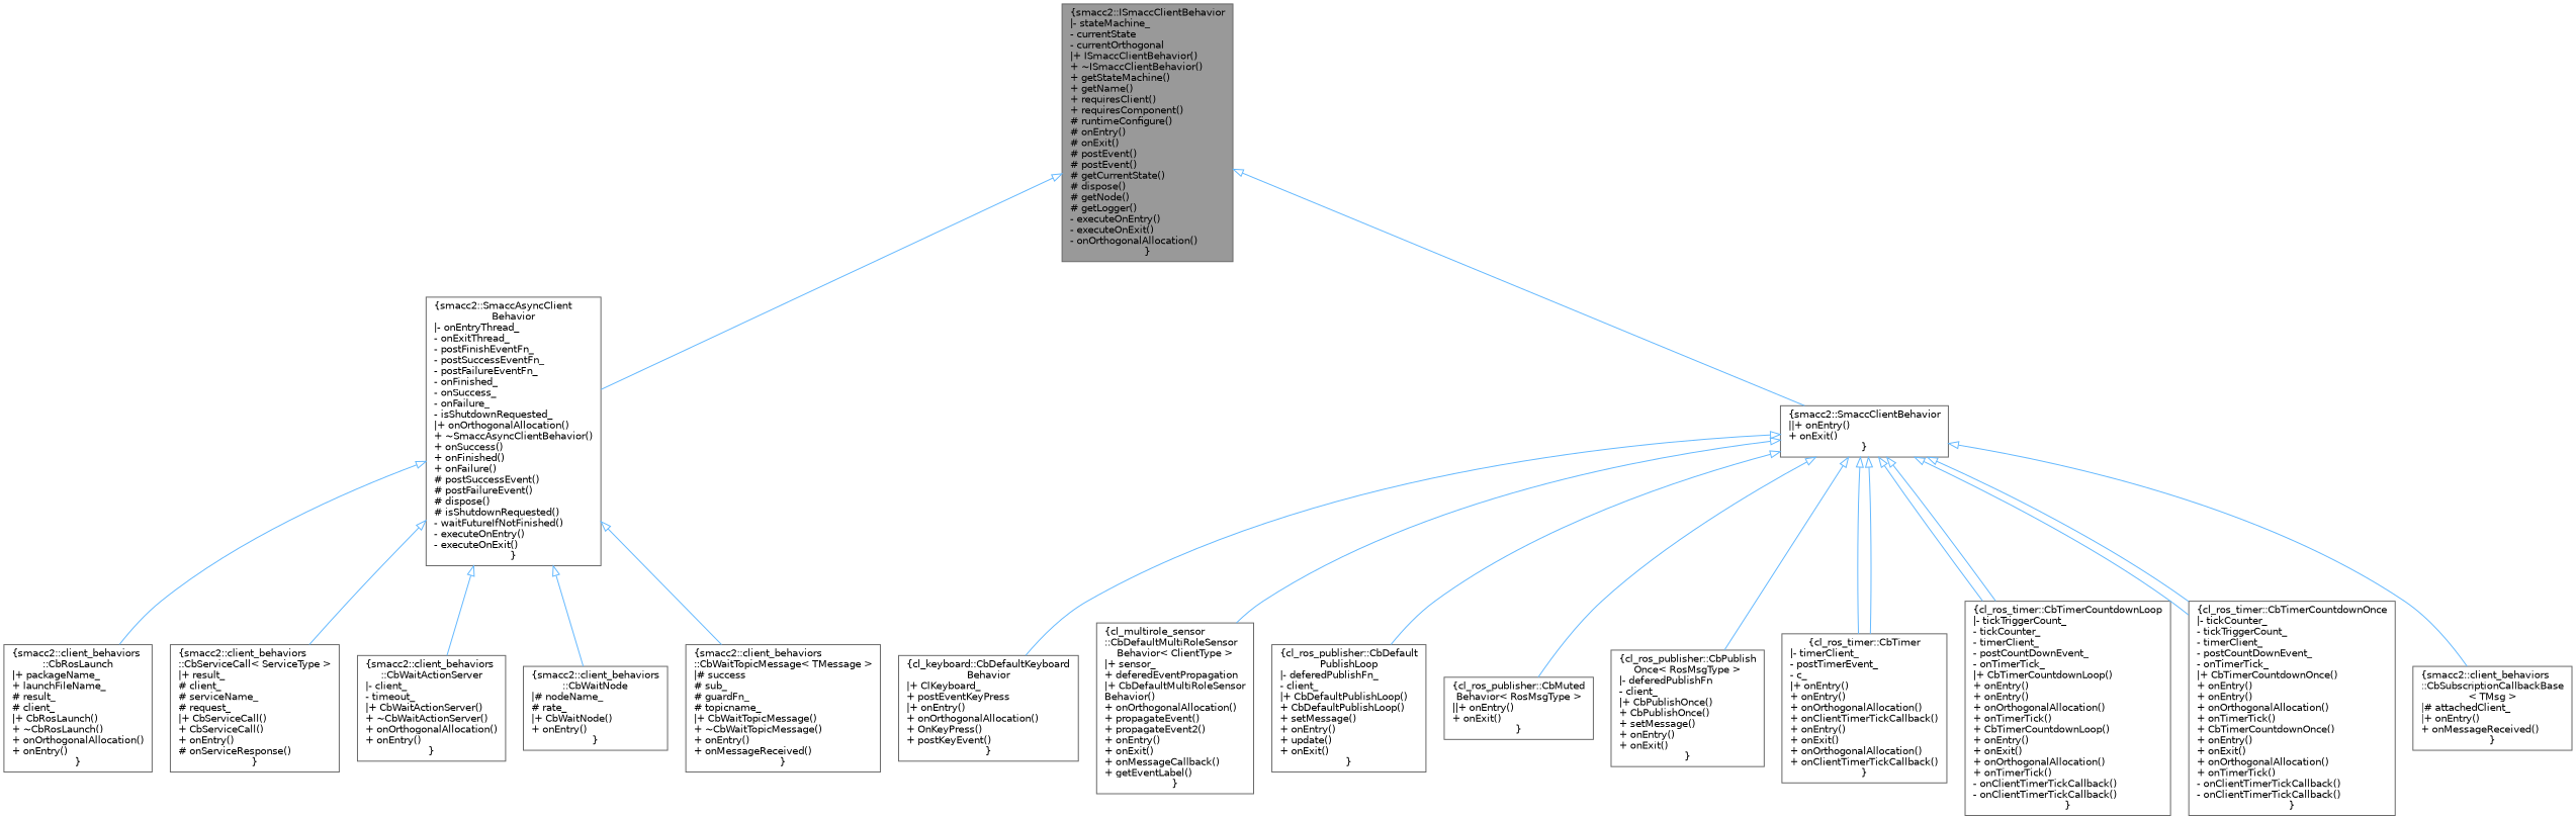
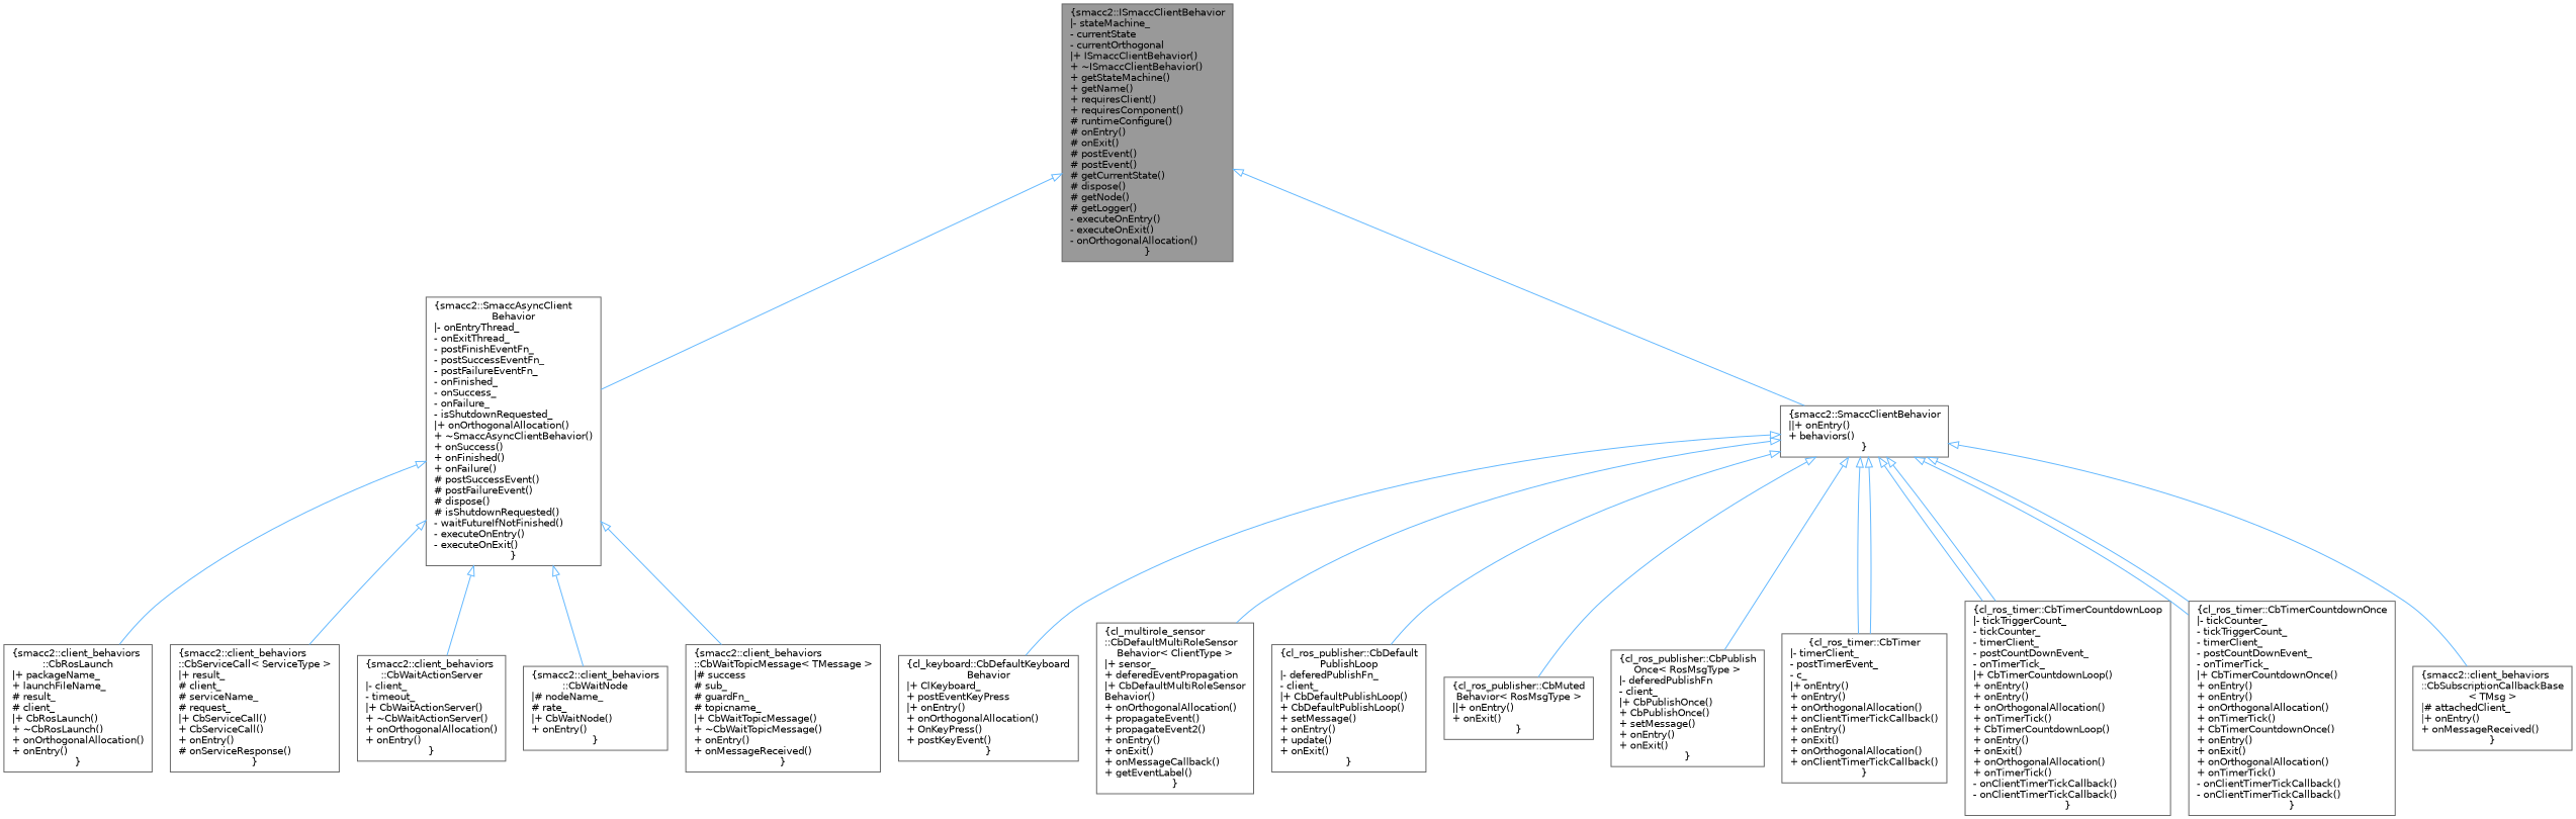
  digraph {
    node [color=gray40 fillcolor=white fontname=Helvetica fontsize=10 shape=box style=filled]
    edge [arrowtail=onormal color=steelblue1 dir=back fontname=Helvetica fontsize=10 labelfontname=Helvetica labelfontsize=10 style=solid]
    n1 [fillcolor=grey60 fontcolor=black height=0.2 label="{smacc2::ISmaccClientBehavior\n|- stateMachine_\l- currentState\l- currentOrthogonal\l|+ ISmaccClientBehavior()\l+ ~ISmaccClientBehavior()\l+ getStateMachine()\l+ getName()\l+ requiresClient()\l+ requiresComponent()\l# runtimeConfigure()\l# onEntry()\l# onExit()\l# postEvent()\l# postEvent()\l# getCurrentState()\l# dispose()\l# getNode()\l# getLogger()\l- executeOnEntry()\l- executeOnExit()\l- onOrthogonalAllocation()\l}" width=0.4]
    n2 [height=0.2 label="{smacc2::SmaccAsyncClient\lBehavior\n|- onEntryThread_\l- onExitThread_\l- postFinishEventFn_\l- postSuccessEventFn_\l- postFailureEventFn_\l- onFinished_\l- onSuccess_\l- onFailure_\l- isShutdownRequested_\l|+ onOrthogonalAllocation()\l+ ~SmaccAsyncClientBehavior()\l+ onSuccess()\l+ onFinished()\l+ onFailure()\l# postSuccessEvent()\l# postFailureEvent()\l# dispose()\l# isShutdownRequested()\l- waitFutureIfNotFinished()\l- executeOnEntry()\l- executeOnExit()\l}" width=0.4]
-   n3 [height=0.2 label="{smacc2::SmaccClientBehavior\n||+ onEntry()\l+ onExit()\l}" width=0.4]
+   n3 [height=0.2 label="{smacc2::SmaccClientBehavior\n||+ onEntry()\l+ behaviors()\l}" width=0.4]
    n4 [height=0.2 label="{smacc2::client_behaviors\l::CbRosLaunch\n|+ packageName_\l+ launchFileName_\l# result_\l# client_\l|+ CbRosLaunch()\l+ ~CbRosLaunch()\l+ onOrthogonalAllocation()\l+ onEntry()\l}" width=0.4]
    n5 [height=0.2 label="{smacc2::client_behaviors\l::CbServiceCall\< ServiceType \>\n|+ result_\l# client_\l# serviceName_\l# request_\l|+ CbServiceCall()\l+ CbServiceCall()\l+ onEntry()\l# onServiceResponse()\l}" width=0.4]
    n6 [height=0.2 label="{smacc2::client_behaviors\l::CbWaitActionServer\n|- client_\l- timeout_\l|+ CbWaitActionServer()\l+ ~CbWaitActionServer()\l+ onOrthogonalAllocation()\l+ onEntry()\l}" width=0.4]
    n7 [height=0.2 label="{smacc2::client_behaviors\l::CbWaitNode\n|# nodeName_\l# rate_\l|+ CbWaitNode()\l+ onEntry()\l}" width=0.4]
    n8 [height=0.2 label="{smacc2::client_behaviors\l::CbWaitTopicMessage\< TMessage \>\n|# success\l# sub_\l# guardFn_\l# topicname_\l|+ CbWaitTopicMessage()\l+ ~CbWaitTopicMessage()\l+ onEntry()\l+ onMessageReceived()\l}" width=0.4]
    n9 [height=0.2 label="{cl_keyboard::CbDefaultKeyboard\lBehavior\n|+ ClKeyboard_\l+ postEventKeyPress\l|+ onEntry()\l+ onOrthogonalAllocation()\l+ OnKeyPress()\l+ postKeyEvent()\l}" width=0.4]
    n10 [height=0.2 label="{cl_multirole_sensor\l::CbDefaultMultiRoleSensor\lBehavior\< ClientType \>\n|+ sensor_\l+ deferedEventPropagation\l|+ CbDefaultMultiRoleSensor\lBehavior()\l+ onOrthogonalAllocation()\l+ propagateEvent()\l+ propagateEvent2()\l+ onEntry()\l+ onExit()\l+ onMessageCallback()\l+ getEventLabel()\l}" width=0.4]
    n11 [height=0.2 label="{cl_ros_publisher::CbDefault\lPublishLoop\n|- deferedPublishFn_\l- client_\l|+ CbDefaultPublishLoop()\l+ CbDefaultPublishLoop()\l+ setMessage()\l+ onEntry()\l+ update()\l+ onExit()\l}" width=0.4]
    n12 [height=0.2 label="{cl_ros_publisher::CbMuted\lBehavior\< RosMsgType \>\n||+ onEntry()\l+ onExit()\l}" width=0.4]
    n13 [height=0.2 label="{cl_ros_publisher::CbPublish\lOnce\< RosMsgType \>\n|- deferedPublishFn\l- client_\l|+ CbPublishOnce()\l+ CbPublishOnce()\l+ setMessage()\l+ onEntry()\l+ onExit()\l}" width=0.4]
    n14 [height=0.2 label="{cl_ros_timer::CbTimer\n|- timerClient_\l- postTimerEvent_\l- c_\l|+ onEntry()\l+ onEntry()\l+ onOrthogonalAllocation()\l+ onClientTimerTickCallback()\l+ onEntry()\l+ onExit()\l+ onOrthogonalAllocation()\l+ onClientTimerTickCallback()\l}" width=0.4]
    n15 [height=0.2 label="{cl_ros_timer::CbTimerCountdownLoop\n|- tickTriggerCount_\l- tickCounter_\l- timerClient_\l- postCountDownEvent_\l- onTimerTick_\l|+ CbTimerCountdownLoop()\l+ onEntry()\l+ onEntry()\l+ onOrthogonalAllocation()\l+ onTimerTick()\l+ CbTimerCountdownLoop()\l+ onEntry()\l+ onExit()\l+ onOrthogonalAllocation()\l+ onTimerTick()\l- onClientTimerTickCallback()\l- onClientTimerTickCallback()\l}" width=0.4]
    n16 [height=0.2 label="{cl_ros_timer::CbTimerCountdownOnce\n|- tickCounter_\l- tickTriggerCount_\l- timerClient_\l- postCountDownEvent_\l- onTimerTick_\l|+ CbTimerCountdownOnce()\l+ onEntry()\l+ onEntry()\l+ onOrthogonalAllocation()\l+ onTimerTick()\l+ CbTimerCountdownOnce()\l+ onEntry()\l+ onExit()\l+ onOrthogonalAllocation()\l+ onTimerTick()\l- onClientTimerTickCallback()\l- onClientTimerTickCallback()\l}" width=0.4]
    n17 [height=0.2 label="{smacc2::client_behaviors\l::CbSubscriptionCallbackBase\l\< TMsg \>\n|# attachedClient_\l|+ onEntry()\l+ onMessageReceived()\l}" width=0.4]
    n1 -> n2
    n1 -> n3
    n2 -> n4
    n2 -> n5
    n2 -> n6
    n2 -> n7
    n2 -> n8
    n3 -> n9
    n3 -> n10
    n3 -> n11
    n3 -> n12
    n3 -> n13
    n3 -> n14
    n3 -> n14
    n3 -> n15
    n3 -> n15
    n3 -> n16
    n3 -> n16
    n3 -> n17
  }
